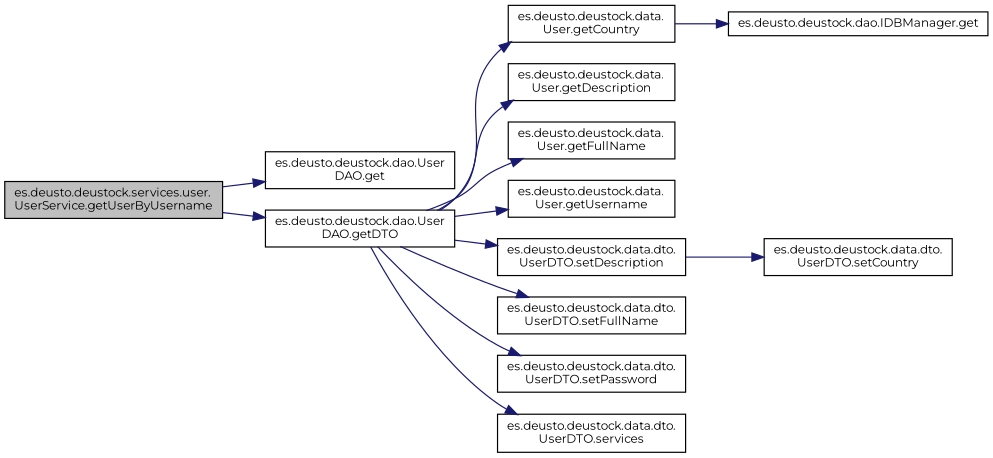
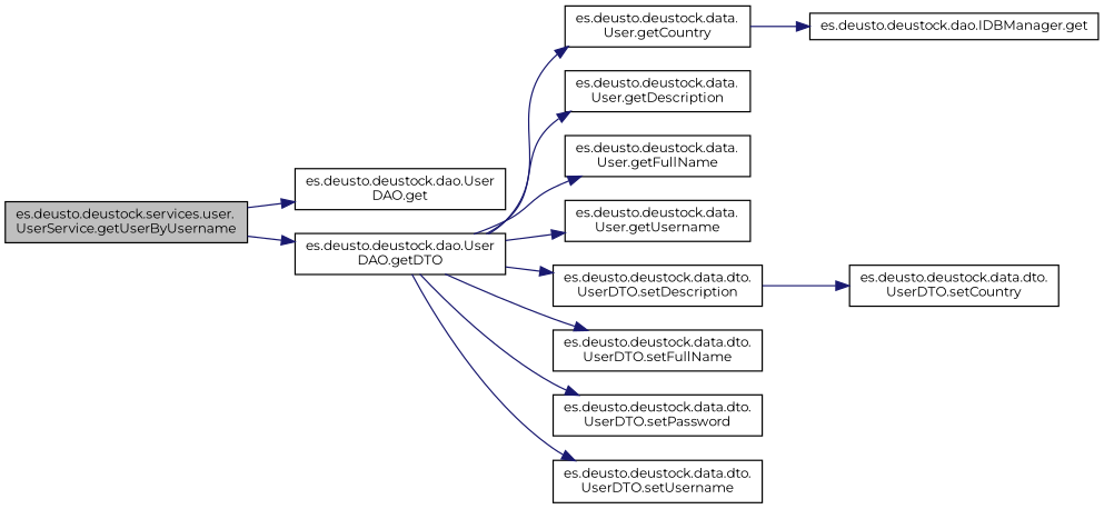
  digraph {
    fontname=Montserrat
    rankdir=LR
    node [color=black fillcolor=white fontname=Montserrat fontsize=10 shape=record style=filled]
    edge [color=midnightblue fontname=Montserrat fontsize=10 labelfontname=Helvetica labelfontsize=10 style=solid]
    n1 [fillcolor=grey75 fontcolor=black height=0.2 label="es.deusto.deustock.services.user.\lUserService.getUserByUsername" width=0.4]
    n2 [height=0.2 label="es.deusto.deustock.dao.User\lDAO.get" width=0.4]
    n3 [height=0.2 label="es.deusto.deustock.dao.User\lDAO.getDTO" width=0.4]
    n4 [height=0.2 label="es.deusto.deustock.data.\lUser.getCountry" width=0.4]
    n5 [height=0.2 label="es.deusto.deustock.data.\lUser.getDescription" width=0.4]
    n6 [height=0.2 label="es.deusto.deustock.data.\lUser.getFullName" width=0.4]
    n7 [height=0.2 label="es.deusto.deustock.data.\lUser.getUsername" width=0.4]
    n8 [height=0.2 label="es.deusto.deustock.data.dto.\lUserDTO.setDescription" width=0.4]
    n9 [height=0.2 label="es.deusto.deustock.data.dto.\lUserDTO.setFullName" width=0.4]
    n10 [height=0.2 label="es.deusto.deustock.data.dto.\lUserDTO.setPassword" width=0.4]
-   n11 [height=0.2 label="es.deusto.deustock.data.dto.\lUserDTO.services" width=0.4]
+   n11 [height=0.2 label="es.deusto.deustock.data.dto.\lUserDTO.setUsername" width=0.4]
    n12 [height=0.2 label="es.deusto.deustock.dao.IDBManager.get" width=0.4]
    n13 [height=0.2 label="es.deusto.deustock.data.dto.\lUserDTO.setCountry" width=0.4]
    n1 -> n2
    n1 -> n3
    n3 -> n4
    n3 -> n5
    n3 -> n6
    n3 -> n7
    n3 -> n8
    n3 -> n9
    n3 -> n10
    n3 -> n11
    n4 -> n12
    n8 -> n13
  }
